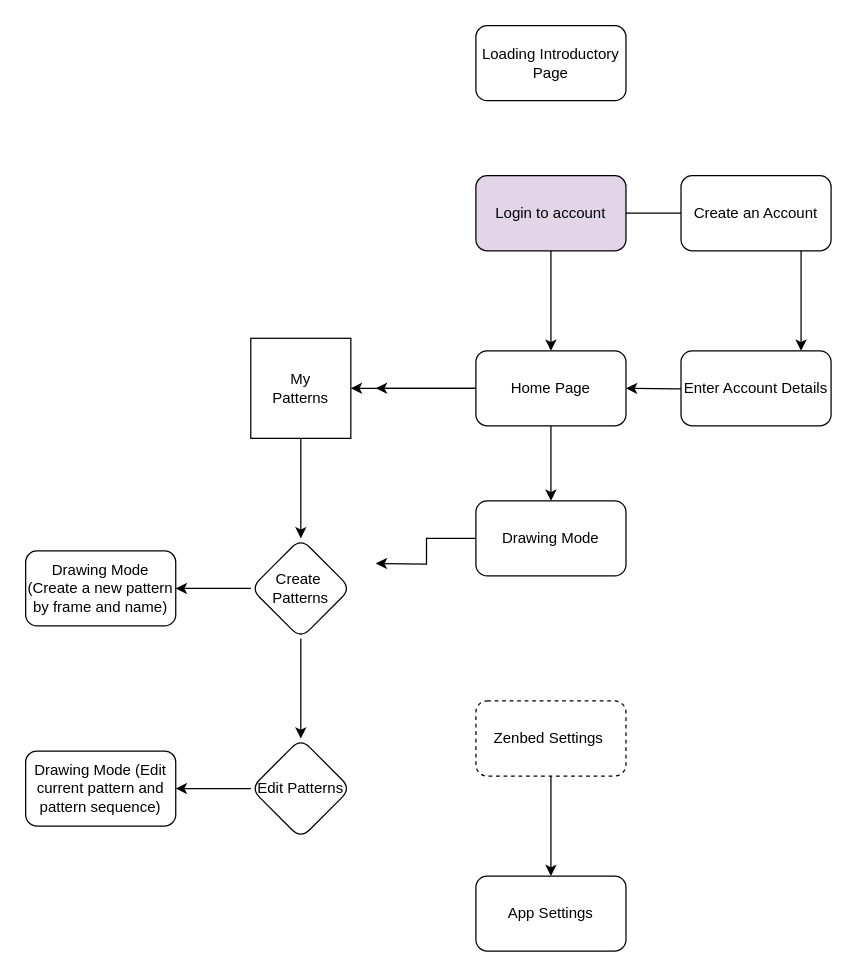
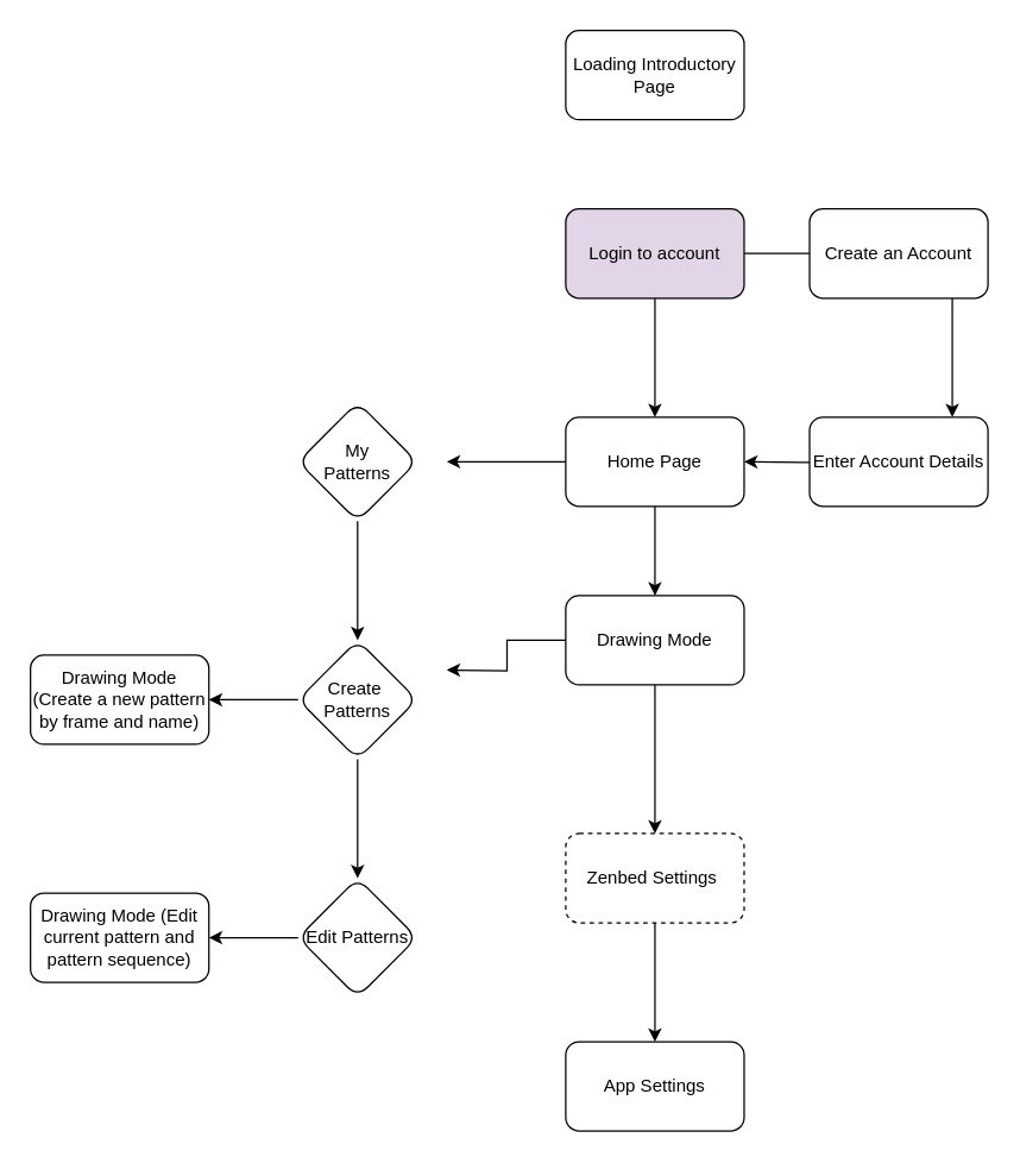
  <mxCell id="0" />
  <mxCell id="1" parent="0" />
  <mxCell id="2" value="Loading Introductory Page" style="rounded=1;whiteSpace=wrap;html=1;" vertex="1" parent="1"><mxGeometry x="380" y="20" width="120" height="60" as="geometry" /></mxCell>
  <mxCell id="3" value="" style="edgeStyle=orthogonalEdgeStyle;rounded=0;orthogonalLoop=1;jettySize=auto;html=1;" edge="1" parent="1" source="5"><mxGeometry relative="1" as="geometry"><mxPoint x="580" y="170" as="targetPoint" /></mxGeometry></mxCell>
  <mxCell id="4" value="" style="edgeStyle=orthogonalEdgeStyle;rounded=0;orthogonalLoop=1;jettySize=auto;html=1;" edge="1" parent="1" source="5" target="13"><mxGeometry relative="1" as="geometry" /></mxCell>
  <mxCell id="5" value="Login to account" style="rounded=1;whiteSpace=wrap;html=1;fillColor=#e1d5e7;" vertex="1" parent="1"><mxGeometry x="380" y="140" width="120" height="60" as="geometry" /></mxCell>
  <mxCell id="6" value="" style="edgeStyle=orthogonalEdgeStyle;rounded=0;orthogonalLoop=1;jettySize=auto;html=1;" edge="1" parent="1"><mxGeometry relative="1" as="geometry"><mxPoint x="640" y="200" as="sourcePoint" /><mxPoint x="640" y="280" as="targetPoint" /></mxGeometry></mxCell>
  <mxCell id="7" value="Create an Account" style="whiteSpace=wrap;html=1;rounded=1;" vertex="1" parent="1"><mxGeometry x="544" y="140" width="120" height="60" as="geometry" /></mxCell>
  <mxCell id="8" value="" style="edgeStyle=orthogonalEdgeStyle;rounded=0;orthogonalLoop=1;jettySize=auto;html=1;" edge="1" parent="1" target="13"><mxGeometry relative="1" as="geometry"><mxPoint x="580" y="310" as="sourcePoint" /></mxGeometry></mxCell>
  <mxCell id="9" value="Enter Account Details" style="whiteSpace=wrap;html=1;rounded=1;" vertex="1" parent="1"><mxGeometry x="544" y="280" width="120" height="60" as="geometry" /></mxCell>
  <mxCell id="10" value="" style="edgeStyle=orthogonalEdgeStyle;rounded=0;orthogonalLoop=1;jettySize=auto;html=1;" edge="1" parent="1" source="13"><mxGeometry relative="1" as="geometry"><mxPoint x="300" y="310" as="targetPoint" /></mxGeometry></mxCell>
- <mxCell id="11" value="" style="edgeStyle=orthogonalEdgeStyle;rounded=0;orthogonalLoop=1;jettySize=auto;html=1;" edge="1" parent="1" source="13" target="15"><mxGeometry relative="1" as="geometry" /></mxCell>
  <mxCell id="12" value="" style="edgeStyle=orthogonalEdgeStyle;rounded=0;orthogonalLoop=1;jettySize=auto;html=1;" edge="1" parent="1" source="13" target="23"><mxGeometry relative="1" as="geometry" /></mxCell>
  <mxCell id="13" value="Home Page" style="whiteSpace=wrap;html=1;rounded=1;" vertex="1" parent="1"><mxGeometry x="380" y="280" width="120" height="60" as="geometry" /></mxCell>
  <mxCell id="14" value="" style="edgeStyle=orthogonalEdgeStyle;rounded=0;orthogonalLoop=1;jettySize=auto;html=1;" edge="1" parent="1" source="15" target="18"><mxGeometry relative="1" as="geometry" /></mxCell>
- <mxCell id="15" value="My&lt;br&gt;Patterns" style="whiteSpace=wrap;html=1;rounded=0;" vertex="1" parent="1"><mxGeometry x="200" y="270" width="80" height="80" as="geometry" /></mxCell>
+ <mxCell id="15" value="My&lt;br&gt;Patterns" style="rhombus;whiteSpace=wrap;html=1;rounded=1;" vertex="1" parent="1"><mxGeometry x="200" y="270" width="80" height="80" as="geometry" /></mxCell>
  <mxCell id="16" value="" style="edgeStyle=orthogonalEdgeStyle;rounded=0;orthogonalLoop=1;jettySize=auto;html=1;" edge="1" parent="1" source="18" target="20"><mxGeometry relative="1" as="geometry" /></mxCell>
  <mxCell id="17" value="" style="edgeStyle=orthogonalEdgeStyle;rounded=0;orthogonalLoop=1;jettySize=auto;html=1;" edge="1" parent="1" source="18" target="26"><mxGeometry relative="1" as="geometry" /></mxCell>
  <mxCell id="18" value="Create&amp;nbsp;&lt;br&gt;Patterns" style="rhombus;whiteSpace=wrap;html=1;rounded=1;" vertex="1" parent="1"><mxGeometry x="200" y="430" width="80" height="80" as="geometry" /></mxCell>
  <mxCell id="19" value="" style="edgeStyle=orthogonalEdgeStyle;rounded=0;orthogonalLoop=1;jettySize=auto;html=1;" edge="1" parent="1" source="20" target="27"><mxGeometry relative="1" as="geometry" /></mxCell>
  <mxCell id="20" value="Edit Patterns" style="rhombus;whiteSpace=wrap;html=1;rounded=1;" vertex="1" parent="1"><mxGeometry x="200" y="590" width="80" height="80" as="geometry" /></mxCell>
  <mxCell id="21" value="" style="edgeStyle=orthogonalEdgeStyle;rounded=0;orthogonalLoop=1;jettySize=auto;html=1;" edge="1" parent="1" source="23"><mxGeometry relative="1" as="geometry"><mxPoint x="300" y="450" as="targetPoint" /></mxGeometry></mxCell>
+ <mxCell id="22" value="" style="edgeStyle=orthogonalEdgeStyle;rounded=0;orthogonalLoop=1;jettySize=auto;html=1;" edge="1" parent="1" source="23" target="25"><mxGeometry relative="1" as="geometry" /></mxCell>
  <mxCell id="23" value="Drawing Mode" style="whiteSpace=wrap;html=1;rounded=1;" vertex="1" parent="1"><mxGeometry x="380" y="400" width="120" height="60" as="geometry" /></mxCell>
  <mxCell id="24" value="" style="edgeStyle=orthogonalEdgeStyle;rounded=0;orthogonalLoop=1;jettySize=auto;html=1;" edge="1" parent="1" source="25" target="28"><mxGeometry relative="1" as="geometry" /></mxCell>
  <mxCell id="25" value="Zenbed Settings&amp;nbsp;" style="whiteSpace=wrap;html=1;rounded=1;dashed=1;" vertex="1" parent="1"><mxGeometry x="380" y="560" width="120" height="60" as="geometry" /></mxCell>
  <mxCell id="26" value="Drawing Mode&lt;br&gt;(Create a new pattern by frame and name)" style="whiteSpace=wrap;html=1;rounded=1;" vertex="1" parent="1"><mxGeometry x="20" y="440" width="120" height="60" as="geometry" /></mxCell>
  <mxCell id="27" value="Drawing Mode (Edit current pattern and pattern sequence)" style="whiteSpace=wrap;html=1;rounded=1;" vertex="1" parent="1"><mxGeometry x="20" y="600" width="120" height="60" as="geometry" /></mxCell>
  <mxCell id="28" value="App Settings" style="whiteSpace=wrap;html=1;rounded=1;" vertex="1" parent="1"><mxGeometry x="380" y="700" width="120" height="60" as="geometry" /></mxCell>
